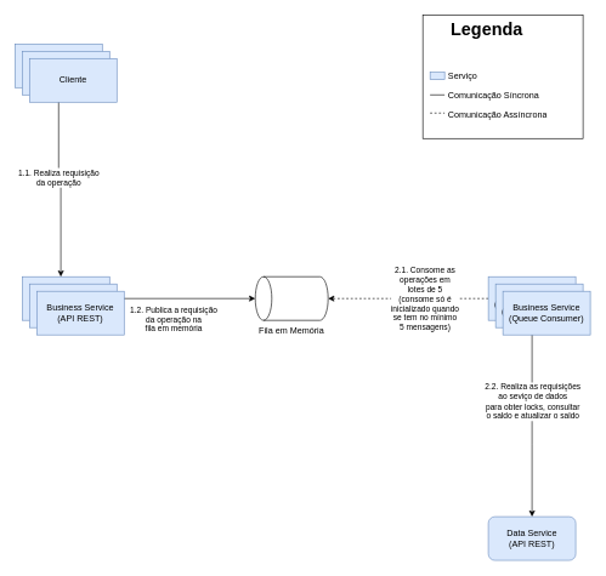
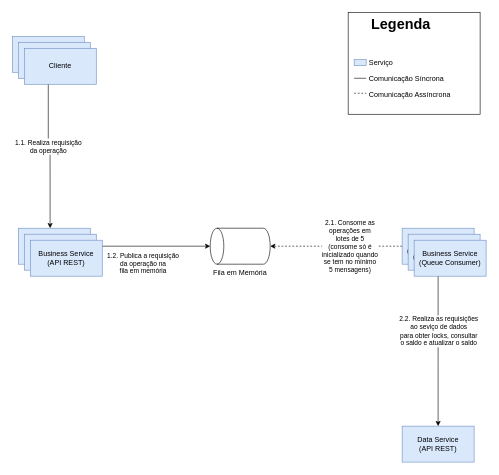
  <mxCell id="0" />
  <mxCell id="1" parent="0" />
  <mxCell id="2" value="&lt;h1 style=&quot;text-align: center&quot;&gt;Legenda&lt;/h1&gt;&lt;p&gt;&lt;br&gt;&lt;/p&gt;&lt;p&gt;&amp;nbsp; &amp;nbsp; &amp;nbsp; &amp;nbsp; &amp;nbsp;Serviço&lt;/p&gt;&lt;p&gt;&amp;nbsp; &amp;nbsp; &amp;nbsp; &amp;nbsp; &amp;nbsp;Comunicação Síncrona&lt;/p&gt;&lt;p&gt;&amp;nbsp; &amp;nbsp; &amp;nbsp; &amp;nbsp; &amp;nbsp;Comunicação Assíncrona&lt;/p&gt;" style="text;html=1;fillColor=none;spacing=5;spacingTop=-20;whiteSpace=wrap;overflow=hidden;rounded=0;strokeColor=#000000;" parent="1" vertex="1"><mxGeometry x="580" y="20" width="220" height="170" as="geometry" /></mxCell>
  <mxCell id="3" value="" style="rounded=0;whiteSpace=wrap;html=1;fillColor=#dae8fc;strokeColor=#6c8ebf;" parent="1" vertex="1"><mxGeometry x="590" y="99" width="20" height="10" as="geometry" /></mxCell>
  <mxCell id="4" value="" style="endArrow=none;html=1;" parent="1" edge="1"><mxGeometry width="50" height="50" relative="1" as="geometry"><mxPoint x="590" y="130" as="sourcePoint" /><mxPoint x="610" y="130" as="targetPoint" /></mxGeometry></mxCell>
  <mxCell id="5" value="" style="endArrow=none;html=1;dashed=1;" parent="1" edge="1"><mxGeometry width="50" height="50" relative="1" as="geometry"><mxPoint x="590" y="155" as="sourcePoint" /><mxPoint x="610" y="155" as="targetPoint" /></mxGeometry></mxCell>
  <mxCell id="6" style="edgeStyle=orthogonalEdgeStyle;rounded=0;orthogonalLoop=1;jettySize=auto;html=1;" parent="1" source="8" target="14" edge="1"><mxGeometry relative="1" as="geometry" /></mxCell>
  <mxCell id="7" value="1.2. Publica a requisição&lt;br&gt;da operação na&lt;br&gt;fila em memória" style="edgeLabel;html=1;align=center;verticalAlign=middle;resizable=0;points=[];" parent="6" vertex="1" connectable="0"><mxGeometry x="-0.134" y="-1" relative="1" as="geometry"><mxPoint x="0.97" y="27.76" as="offset" /></mxGeometry></mxCell>
  <mxCell id="8" value="Business Service&lt;br&gt;(API REST)" style="rounded=0;whiteSpace=wrap;html=1;fillColor=#dae8fc;strokeColor=#6c8ebf;" parent="1" vertex="1"><mxGeometry x="30" y="380" width="120" height="60" as="geometry" /></mxCell>
  <mxCell id="9" style="edgeStyle=orthogonalEdgeStyle;rounded=0;orthogonalLoop=1;jettySize=auto;html=1;entryX=0.5;entryY=1;entryDx=0;entryDy=0;entryPerimeter=0;dashed=1;" parent="1" source="13" target="14" edge="1"><mxGeometry relative="1" as="geometry" /></mxCell>
  <mxCell id="10" value="2.1. Consome as&lt;br&gt;operações em&lt;br&gt;lotes de 5&lt;br&gt;(consome só é&lt;br&gt;inicializado quando&lt;br&gt;se tem no mínimo&lt;br&gt;5 mensagens)" style="edgeLabel;html=1;align=center;verticalAlign=middle;resizable=0;points=[];" parent="9" vertex="1" connectable="0"><mxGeometry x="-0.202" relative="1" as="geometry"><mxPoint as="offset" /></mxGeometry></mxCell>
  <mxCell id="11" style="edgeStyle=orthogonalEdgeStyle;rounded=0;orthogonalLoop=1;jettySize=auto;html=1;exitX=0.5;exitY=1;exitDx=0;exitDy=0;entryX=0.5;entryY=0;entryDx=0;entryDy=0;" parent="1" source="13" target="18" edge="1"><mxGeometry relative="1" as="geometry"><Array as="points"><mxPoint x="730" y="610" /><mxPoint x="730" y="610" /></Array><mxPoint x="730.029" y="480" as="sourcePoint" /><mxPoint x="690" y="710" as="targetPoint" /></mxGeometry></mxCell>
  <mxCell id="12" value="2.2. Realiza as requisições&lt;br&gt;ao seviço de dados&lt;br&gt;para obter locks, consultar&lt;br&gt;o saldo e atualizar o saldo" style="edgeLabel;html=1;align=center;verticalAlign=middle;resizable=0;points=[];" parent="11" vertex="1" connectable="0"><mxGeometry x="-0.18" relative="1" as="geometry"><mxPoint as="offset" /></mxGeometry></mxCell>
  <mxCell id="13" value="Business Service&lt;br&gt;(Queue Consumer)" style="rounded=0;whiteSpace=wrap;html=1;fillColor=#dae8fc;strokeColor=#6c8ebf;" parent="1" vertex="1"><mxGeometry x="670" y="380" width="120" height="60" as="geometry" /></mxCell>
  <mxCell id="14" value="Fila em Memória" style="shape=cylinder3;whiteSpace=wrap;html=1;boundedLbl=1;backgroundOutline=1;size=11.341;rotation=0;labelPosition=center;verticalLabelPosition=bottom;align=center;verticalAlign=top;textDirection=ltr;horizontal=1;direction=north;" parent="1" vertex="1"><mxGeometry x="350" y="380" width="100" height="60" as="geometry" /></mxCell>
  <mxCell id="15" style="edgeStyle=orthogonalEdgeStyle;rounded=0;orthogonalLoop=1;jettySize=auto;html=1;entryX=0.442;entryY=0;entryDx=0;entryDy=0;entryPerimeter=0;" parent="1" source="17" target="8" edge="1"><mxGeometry relative="1" as="geometry" /></mxCell>
  <mxCell id="16" value="1.1. Realiza requisição&lt;br&gt;da operação" style="edgeLabel;html=1;align=center;verticalAlign=middle;resizable=0;points=[];" parent="15" vertex="1" connectable="0"><mxGeometry x="-0.233" y="1" relative="1" as="geometry"><mxPoint x="-1.03" y="22.86" as="offset" /></mxGeometry></mxCell>
  <mxCell id="17" value="Cliente" style="rounded=0;whiteSpace=wrap;html=1;fillColor=#dae8fc;strokeColor=#6c8ebf;" parent="1" vertex="1"><mxGeometry x="20" y="60" width="120" height="60" as="geometry" /></mxCell>
- <mxCell id="18" value="Data Service&lt;br&gt;(API REST)" style="whiteSpace=wrap;html=1;fillColor=#dae8fc;strokeColor=#6c8ebf;rounded=1;" parent="1" vertex="1"><mxGeometry x="670" y="710" width="120" height="60" as="geometry" /></mxCell>
+ <mxCell id="18" value="Data Service&lt;br&gt;(API REST)" style="rounded=0;whiteSpace=wrap;html=1;fillColor=#dae8fc;strokeColor=#6c8ebf;" parent="1" vertex="1"><mxGeometry x="670" y="710" width="120" height="60" as="geometry" /></mxCell>
  <mxCell id="19" value="Cliente" style="rounded=0;whiteSpace=wrap;html=1;fillColor=#dae8fc;strokeColor=#6c8ebf;" vertex="1" parent="1"><mxGeometry x="30" y="70" width="120" height="60" as="geometry" /></mxCell>
  <mxCell id="20" value="Cliente" style="rounded=0;whiteSpace=wrap;html=1;fillColor=#dae8fc;strokeColor=#6c8ebf;" vertex="1" parent="1"><mxGeometry x="40" y="80" width="120" height="60" as="geometry" /></mxCell>
  <mxCell id="21" value="Business Service&lt;br&gt;(API REST)" style="rounded=0;whiteSpace=wrap;html=1;fillColor=#dae8fc;strokeColor=#6c8ebf;" vertex="1" parent="1"><mxGeometry x="40" y="390" width="120" height="60" as="geometry" /></mxCell>
  <mxCell id="22" value="Business Service&lt;br&gt;(API REST)" style="rounded=0;whiteSpace=wrap;html=1;fillColor=#dae8fc;strokeColor=#6c8ebf;" vertex="1" parent="1"><mxGeometry x="50" y="400" width="120" height="60" as="geometry" /></mxCell>
  <mxCell id="23" value="Business Service&lt;br&gt;(Queue Consumer)" style="rounded=0;whiteSpace=wrap;html=1;fillColor=#dae8fc;strokeColor=#6c8ebf;" vertex="1" parent="1"><mxGeometry x="680" y="390" width="120" height="60" as="geometry" /></mxCell>
  <mxCell id="24" value="Business Service&lt;br&gt;(Queue Consumer)" style="rounded=0;whiteSpace=wrap;html=1;fillColor=#dae8fc;strokeColor=#6c8ebf;" vertex="1" parent="1"><mxGeometry x="690" y="400" width="120" height="60" as="geometry" /></mxCell>
